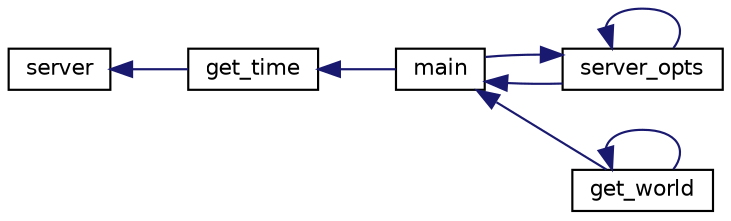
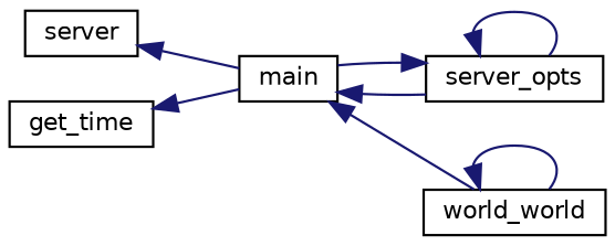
  digraph {
    rankdir=LR
    node [color=black fillcolor=white fontname=Helvetica fontsize=10 shape=record style=filled]
    edge [color=midnightblue dir=back fontname=Helvetica fontsize=10 labelfontname=Helvetica labelfontsize=10 style=solid]
    n1 [height=0.2 label=server width=0.4]
    n2 [height=0.2 label=main width=0.4]
    n3 [height=0.2 label=server_opts width=0.4]
-   n4 [height=0.2 label=get_world width=0.4]
+   n4 [height=0.2 label=world_world width=0.4]
    n5 [height=0.2 label=get_time width=0.4]
-   n1 -> n5
+   n1 -> n2
    n2 -> n3
    n2 -> n4
    n3 -> n2
    n3 -> n3
    n4 -> n4
    n5 -> n2
  }
